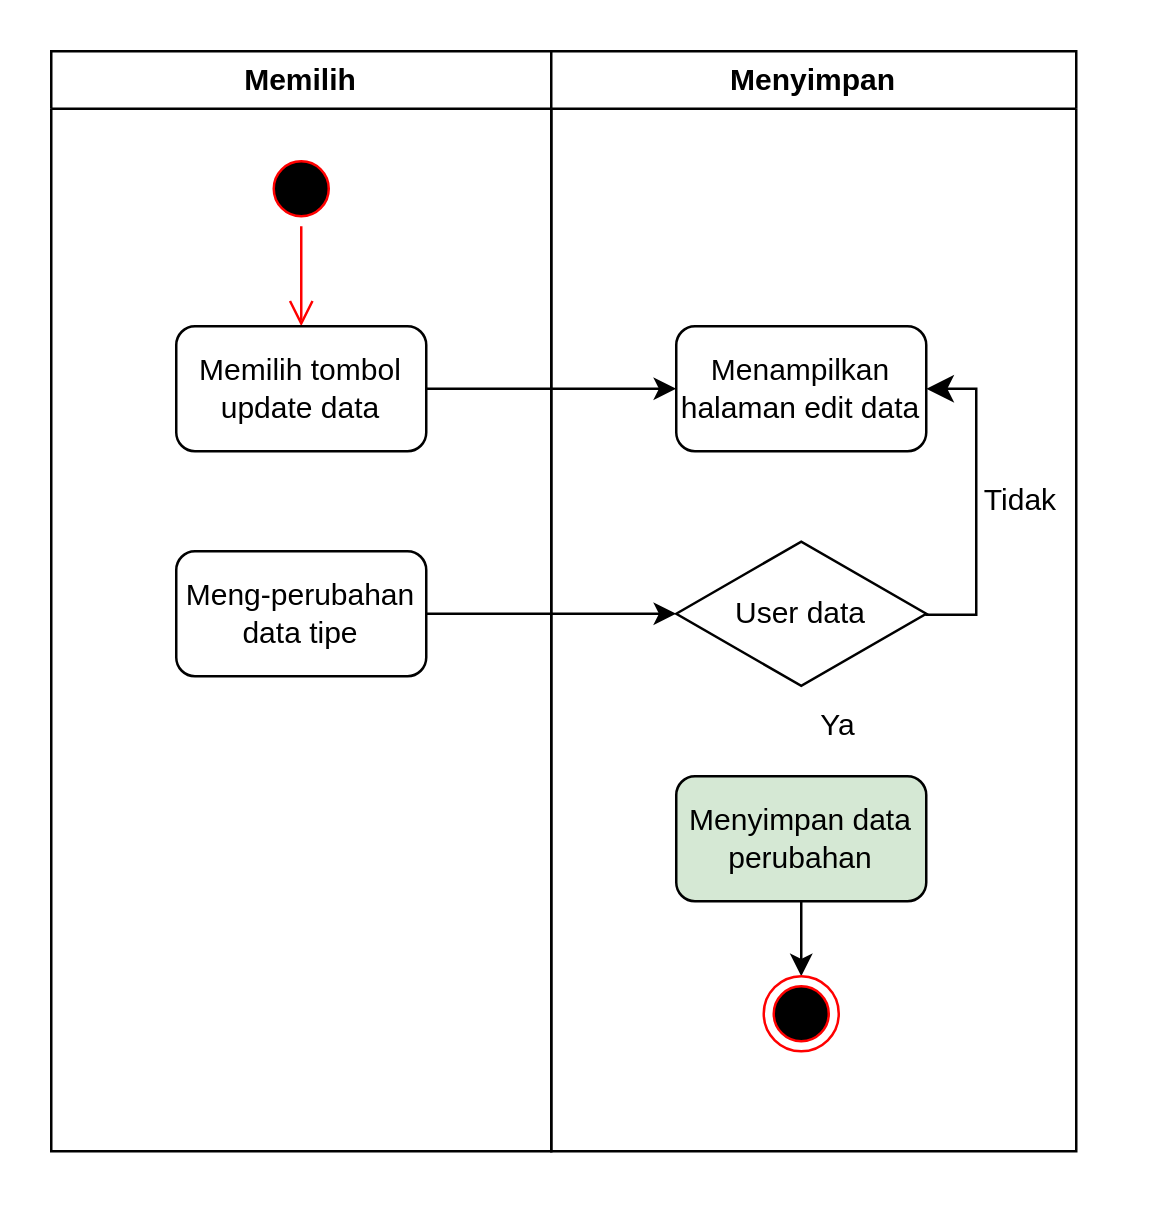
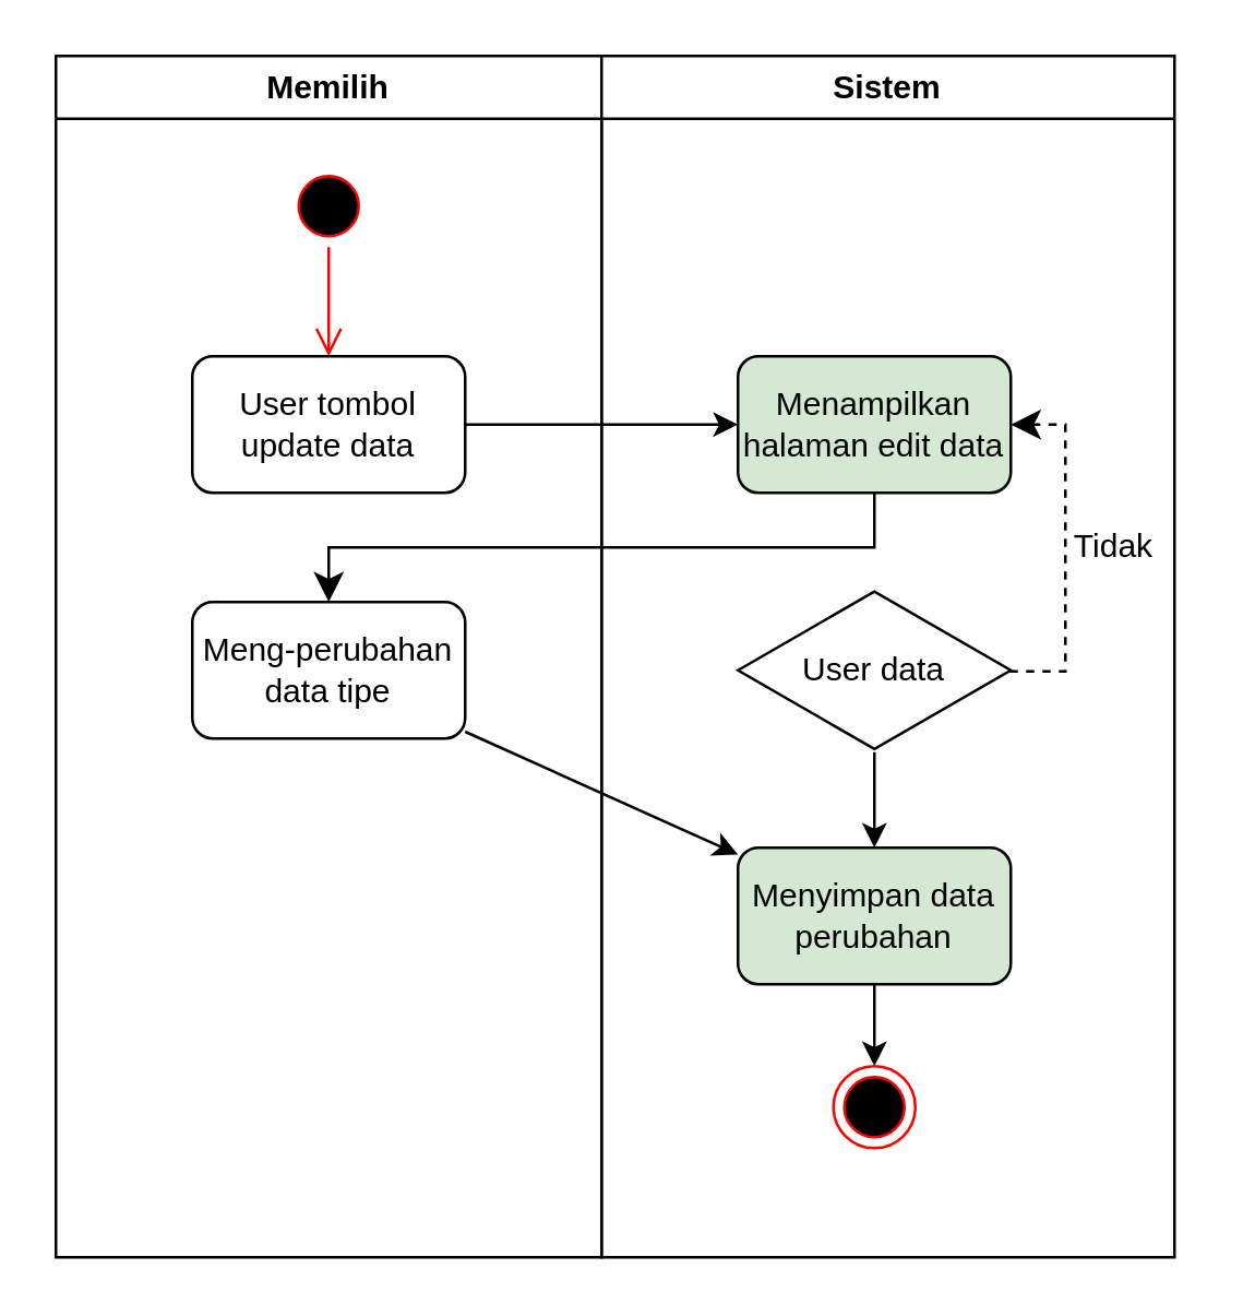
  <mxCell id="0" />
  <mxCell id="1" parent="0" />
  <mxCell id="2" value="Memilih" style="swimlane;whiteSpace=wrap;html=1;" vertex="1" parent="1"><mxGeometry x="20" y="20" width="200" height="440" as="geometry" /></mxCell>
  <mxCell id="3" value="" style="ellipse;html=1;shape=startState;fillColor=#000000;strokeColor=#ff0000;" vertex="1" parent="2"><mxGeometry x="85" y="40" width="30" height="30" as="geometry" /></mxCell>
  <mxCell id="4" value="" style="edgeStyle=orthogonalEdgeStyle;html=1;verticalAlign=bottom;endArrow=open;endSize=8;strokeColor=#ff0000;" edge="1" parent="2" source="3"><mxGeometry relative="1" as="geometry"><mxPoint x="100" y="110" as="targetPoint" /></mxGeometry></mxCell>
- <mxCell id="5" value="&lt;span style=&quot;color: rgb(0, 0, 0);&quot;&gt;Memilih tombol update data&lt;/span&gt;" style="rounded=1;whiteSpace=wrap;html=1;" vertex="1" parent="2"><mxGeometry x="50" y="110" width="100" height="50" as="geometry" /></mxCell>
+ <mxCell id="5" value="&lt;span style=&quot;color: rgb(0, 0, 0);&quot;&gt;User tombol update data&lt;/span&gt;" style="rounded=1;whiteSpace=wrap;html=1;" vertex="1" parent="2"><mxGeometry x="50" y="110" width="100" height="50" as="geometry" /></mxCell>
  <mxCell id="6" value="Meng-perubahan data tipe" style="rounded=1;whiteSpace=wrap;html=1;" vertex="1" parent="2"><mxGeometry x="50" y="200" width="100" height="50" as="geometry" /></mxCell>
- <mxCell id="7" value="Menyimpan" style="swimlane;whiteSpace=wrap;html=1;" vertex="1" parent="1"><mxGeometry x="220" y="20" width="210" height="440" as="geometry" /></mxCell>
- <mxCell id="8" value="Menampilkan halaman edit data" style="rounded=1;whiteSpace=wrap;html=1;" vertex="1" parent="7"><mxGeometry x="50" y="110" width="100" height="50" as="geometry" /></mxCell>
+ <mxCell id="7" value="Sistem" style="swimlane;whiteSpace=wrap;html=1;" vertex="1" parent="1"><mxGeometry x="220" y="20" width="210" height="440" as="geometry" /></mxCell>
+ <mxCell id="8" value="Menampilkan halaman edit data" style="rounded=1;whiteSpace=wrap;html=1;fillColor=#d5e8d4;" vertex="1" parent="7"><mxGeometry x="50" y="110" width="100" height="50" as="geometry" /></mxCell>
+ <mxCell id="9" value="" style="edgeStyle=none;html=1;" edge="1" parent="7" source="10" target="14"><mxGeometry relative="1" as="geometry" /></mxCell>
  <mxCell id="10" value="User data" style="html=1;whiteSpace=wrap;aspect=fixed;shape=isoRectangle;" vertex="1" parent="7"><mxGeometry x="50" y="195" width="100" height="60" as="geometry" /></mxCell>
- <mxCell id="11" value="" style="edgeStyle=elbowEdgeStyle;elbow=horizontal;endArrow=classic;html=1;curved=0;rounded=0;endSize=8;startSize=8;entryX=1;entryY=0.5;entryDx=0;entryDy=0;exitX=0.996;exitY=0.507;exitDx=0;exitDy=0;exitPerimeter=0;" edge="1" parent="7" source="10" target="8"><mxGeometry width="50" height="50" relative="1" as="geometry"><mxPoint x="150" y="220" as="sourcePoint" /><mxPoint x="200" y="170" as="targetPoint" /><Array as="points"><mxPoint x="170" y="190" /></Array></mxGeometry></mxCell>
+ <mxCell id="11" value="" style="edgeStyle=elbowEdgeStyle;elbow=horizontal;endArrow=classic;html=1;curved=0;rounded=0;endSize=8;startSize=8;entryX=1;entryY=0.5;entryDx=0;entryDy=0;exitX=0.996;exitY=0.507;exitDx=0;exitDy=0;exitPerimeter=0;dashed=1;" edge="1" parent="7" source="10" target="8"><mxGeometry width="50" height="50" relative="1" as="geometry"><mxPoint x="150" y="220" as="sourcePoint" /><mxPoint x="200" y="170" as="targetPoint" /><Array as="points"><mxPoint x="170" y="190" /></Array></mxGeometry></mxCell>
  <mxCell id="12" value="Tidak" style="text;html=1;align=center;verticalAlign=middle;whiteSpace=wrap;rounded=0;" vertex="1" parent="7"><mxGeometry x="158" y="165" width="60" height="30" as="geometry" /></mxCell>
  <mxCell id="13" value="" style="edgeStyle=none;html=1;" edge="1" parent="7" source="14" target="16"><mxGeometry relative="1" as="geometry" /></mxCell>
  <mxCell id="14" value="Menyimpan data perubahan" style="rounded=1;whiteSpace=wrap;html=1;fillColor=#d5e8d4;" vertex="1" parent="7"><mxGeometry x="50" y="290" width="100" height="50" as="geometry" /></mxCell>
- <mxCell id="15" value="Ya" style="text;html=1;align=center;verticalAlign=middle;whiteSpace=wrap;rounded=0;" vertex="1" parent="7"><mxGeometry x="85" y="255" width="60" height="30" as="geometry" /></mxCell>
  <mxCell id="16" value="" style="ellipse;html=1;shape=endState;fillColor=#000000;strokeColor=#ff0000;" vertex="1" parent="7"><mxGeometry x="85" y="370" width="30" height="30" as="geometry" /></mxCell>
  <mxCell id="17" value="" style="endArrow=classic;html=1;exitX=1;exitY=0.5;exitDx=0;exitDy=0;entryX=0;entryY=0.5;entryDx=0;entryDy=0;" edge="1" parent="1" source="5" target="8"><mxGeometry width="50" height="50" relative="1" as="geometry"><mxPoint x="350" y="180" as="sourcePoint" /><mxPoint x="250" y="155" as="targetPoint" /></mxGeometry></mxCell>
- <mxCell id="19" value="" style="edgeStyle=none;html=1;" edge="1" parent="1" source="6" target="10"><mxGeometry relative="1" as="geometry" /></mxCell>
+ <mxCell id="18" value="" style="edgeStyle=elbowEdgeStyle;elbow=vertical;endArrow=classic;html=1;curved=0;rounded=0;endSize=8;startSize=8;entryX=0.5;entryY=0;entryDx=0;entryDy=0;exitX=0.5;exitY=1;exitDx=0;exitDy=0;" edge="1" parent="1" source="8" target="6"><mxGeometry width="50" height="50" relative="1" as="geometry"><mxPoint x="200" y="220" as="sourcePoint" /><mxPoint x="250" y="170" as="targetPoint" /></mxGeometry></mxCell>
+ <mxCell id="19" value="" style="edgeStyle=none;html=1;" edge="1" parent="1" source="6" target="14"><mxGeometry relative="1" as="geometry" /></mxCell>
